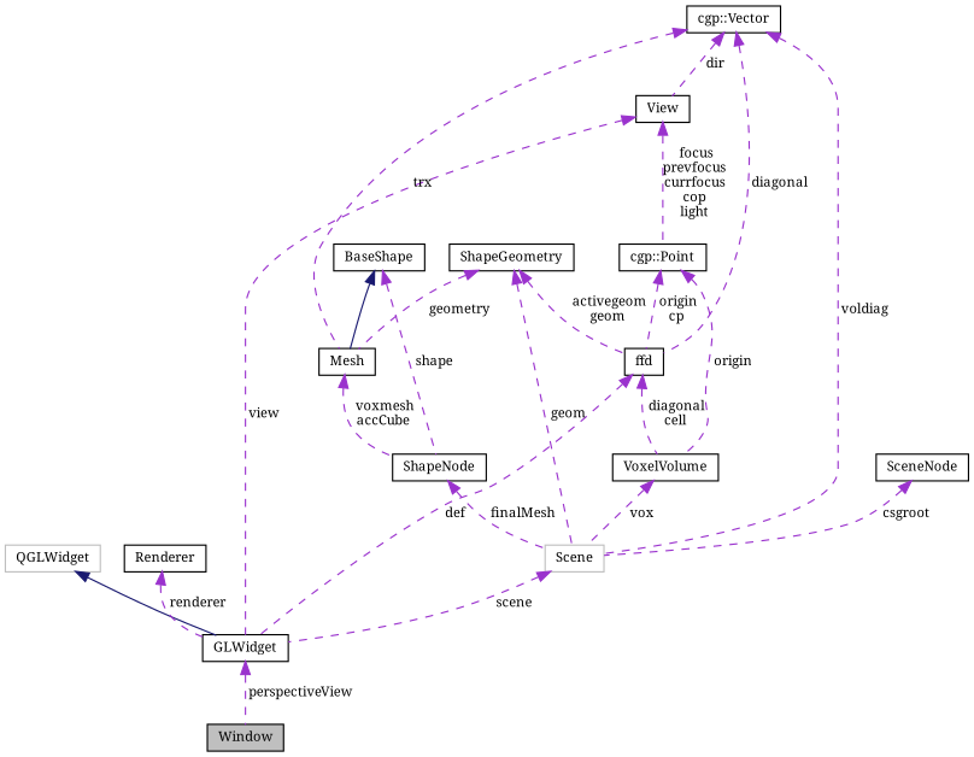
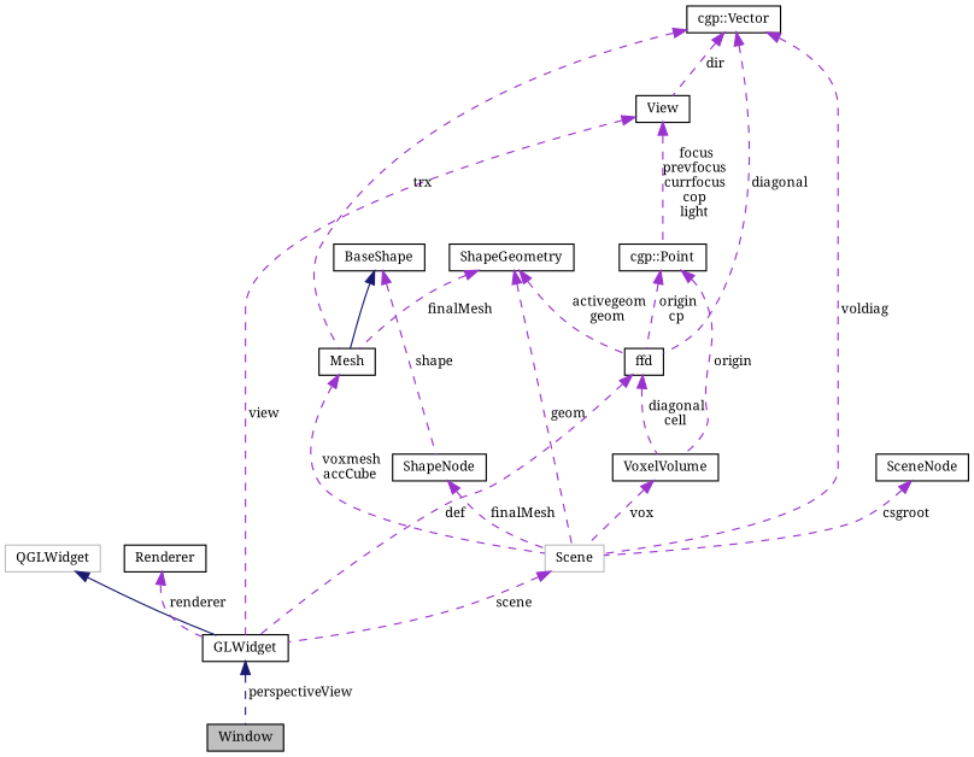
  digraph {
    fontname="Noto Serif"
    node [color=black fillcolor=white fontname="Noto Serif" fontsize=10 shape=record style=filled]
    edge [color=darkorchid3 dir=back fontname="Noto Serif" fontsize=10 labelfontname=Helvetica labelfontsize=10 style=dashed]
    n1 [fillcolor=grey75 fontcolor=black height=0.2 label=Window width=0.4]
    n2 [height=0.2 label=GLWidget width=0.4]
    n3 [color=grey75 height=0.2 label=QGLWidget width=0.4]
    n4 [height=0.2 label=Renderer width=0.4]
    n5 [height=0.2 label=View width=0.4]
    n6 [height=0.2 label="cgp::Point" width=0.4]
    n7 [height=0.2 label="cgp::Vector" width=0.4]
    n8 [color=grey75 height=0.2 label=Scene width=0.4]
    n9 [height=0.2 label=Mesh width=0.4]
    n10 [height=0.2 label=ffd width=0.4]
    n11 [height=0.2 label=VoxelVolume width=0.4]
    n12 [height=0.2 label=ShapeGeometry width=0.4]
    n13 [height=0.2 label=ShapeNode width=0.4]
    n14 [height=0.2 label=SceneNode width=0.4]
    n15 [height=0.2 label=BaseShape width=0.4]
-   n2 -> n1 [label=" perspectiveView"]
+   n2 -> n1 [color=midnightblue label=" perspectiveView"]
    n3 -> n2 [color=midnightblue style=solid]
    n4 -> n2 [label=" renderer"]
    n5 -> n2 [label=" view"]
    n5 -> n6 [label=" focus\nprevfocus\ncurrfocus\ncop\nlight"]
    n6 -> n10 [label=" origin\ncp"]
    n6 -> n11 [label=" origin"]
    n7 -> n5 [label=" dir"]
    n7 -> n8 [label=" voldiag"]
    n7 -> n9 [label=" trx"]
    n7 -> n10 [label=" diagonal"]
    n8 -> n2 [label=" scene"]
-   n9 -> n13 [label=" voxmesh\naccCube"]
+   n9 -> n8 [label=" voxmesh\naccCube"]
    n10 -> n2 [label=" def"]
    n10 -> n11 [label=" diagonal\ncell"]
    n11 -> n8 [label=" vox"]
    n12 -> n8 [label=" geom"]
-   n12 -> n9 [label=" geometry"]
+   n12 -> n9 [label=" finalMesh"]
    n12 -> n10 [label=" activegeom\ngeom"]
    n13 -> n8 [label=" finalMesh"]
    n14 -> n8 [label=" csgroot"]
    n15 -> n9 [color=midnightblue style=solid]
    n15 -> n13 [label=" shape"]
  }
